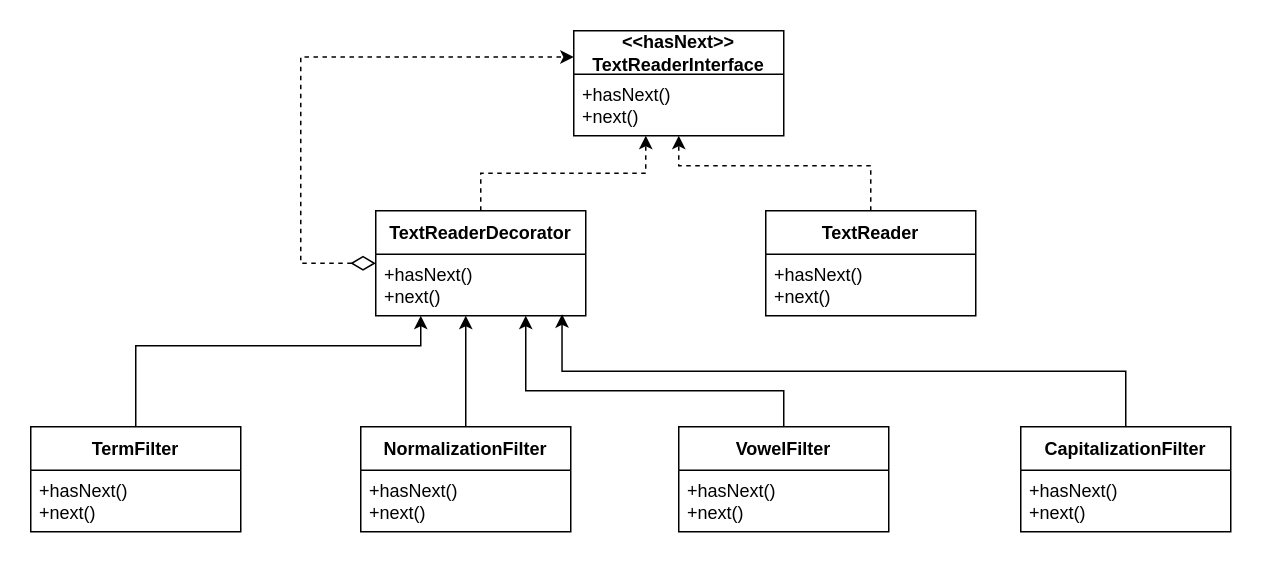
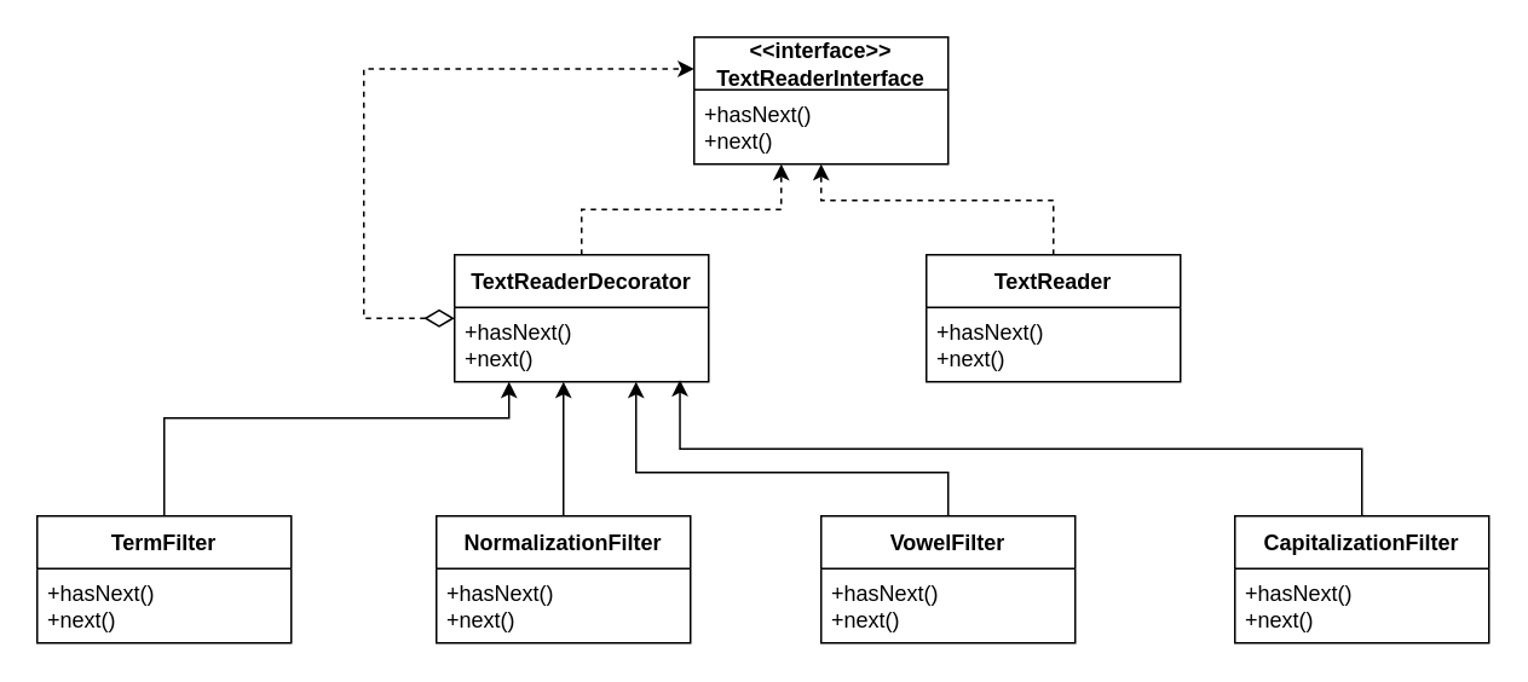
  <mxCell id="0" />
  <mxCell id="1" parent="0" />
- <mxCell id="2" value="&amp;lt;&amp;lt;hasNext&amp;gt;&amp;gt;&lt;br&gt;TextReaderInterface" style="swimlane;fontStyle=1;align=center;verticalAlign=middle;childLayout=stackLayout;horizontal=1;startSize=29;horizontalStack=0;resizeParent=1;resizeParentMax=0;resizeLast=0;collapsible=0;marginBottom=0;html=1;whiteSpace=wrap;" vertex="1" parent="1"><mxGeometry x="382" y="20" width="140" height="70" as="geometry" /></mxCell>
+ <mxCell id="2" value="&amp;lt;&amp;lt;interface&amp;gt;&amp;gt;&lt;br&gt;TextReaderInterface" style="swimlane;fontStyle=1;align=center;verticalAlign=middle;childLayout=stackLayout;horizontal=1;startSize=29;horizontalStack=0;resizeParent=1;resizeParentMax=0;resizeLast=0;collapsible=0;marginBottom=0;html=1;whiteSpace=wrap;" vertex="1" parent="1"><mxGeometry x="382" y="20" width="140" height="70" as="geometry" /></mxCell>
  <mxCell id="3" value="+hasNext()&lt;br&gt;+next()" style="text;html=1;strokeColor=none;fillColor=none;align=left;verticalAlign=middle;spacingLeft=4;spacingRight=4;overflow=hidden;rotatable=0;points=[[0,0.5],[1,0.5]];portConstraint=eastwest;whiteSpace=wrap;" vertex="1" parent="2"><mxGeometry y="29" width="140" height="41" as="geometry" /></mxCell>
  <mxCell id="4" style="edgeStyle=orthogonalEdgeStyle;rounded=0;orthogonalLoop=1;jettySize=auto;html=1;entryX=0.343;entryY=1;entryDx=0;entryDy=0;entryPerimeter=0;dashed=1;" edge="1" parent="1" source="6" target="3"><mxGeometry relative="1" as="geometry" /></mxCell>
  <mxCell id="5" style="edgeStyle=orthogonalEdgeStyle;rounded=0;orthogonalLoop=1;jettySize=auto;html=1;entryX=0;entryY=0.25;entryDx=0;entryDy=0;startArrow=diamondThin;startFill=0;startSize=14;dashed=1;" edge="1" parent="1" source="6" target="2"><mxGeometry relative="1" as="geometry"><Array as="points"><mxPoint x="200" y="175" /><mxPoint x="200" y="38" /></Array></mxGeometry></mxCell>
  <mxCell id="6" value="TextReaderDecorator" style="swimlane;fontStyle=1;align=center;verticalAlign=middle;childLayout=stackLayout;horizontal=1;startSize=29;horizontalStack=0;resizeParent=1;resizeParentMax=0;resizeLast=0;collapsible=0;marginBottom=0;html=1;whiteSpace=wrap;" vertex="1" parent="1"><mxGeometry x="250" y="140" width="140" height="70" as="geometry" /></mxCell>
  <mxCell id="7" value="+hasNext()&lt;br&gt;+next()" style="text;html=1;strokeColor=none;fillColor=none;align=left;verticalAlign=middle;spacingLeft=4;spacingRight=4;overflow=hidden;rotatable=0;points=[[0,0.5],[1,0.5]];portConstraint=eastwest;whiteSpace=wrap;" vertex="1" parent="6"><mxGeometry y="29" width="140" height="41" as="geometry" /></mxCell>
  <mxCell id="8" style="edgeStyle=orthogonalEdgeStyle;rounded=0;orthogonalLoop=1;jettySize=auto;html=1;dashed=1;" edge="1" parent="1" source="9" target="3"><mxGeometry relative="1" as="geometry"><Array as="points"><mxPoint x="580" y="110" /><mxPoint x="452" y="110" /></Array></mxGeometry></mxCell>
  <mxCell id="9" value="TextReader" style="swimlane;fontStyle=1;align=center;verticalAlign=middle;childLayout=stackLayout;horizontal=1;startSize=29;horizontalStack=0;resizeParent=1;resizeParentMax=0;resizeLast=0;collapsible=0;marginBottom=0;html=1;whiteSpace=wrap;" vertex="1" parent="1"><mxGeometry x="510" y="140" width="140" height="70" as="geometry" /></mxCell>
  <mxCell id="10" value="+hasNext()&lt;br&gt;+next()" style="text;html=1;strokeColor=none;fillColor=none;align=left;verticalAlign=middle;spacingLeft=4;spacingRight=4;overflow=hidden;rotatable=0;points=[[0,0.5],[1,0.5]];portConstraint=eastwest;whiteSpace=wrap;" vertex="1" parent="9"><mxGeometry y="29" width="140" height="41" as="geometry" /></mxCell>
  <mxCell id="11" style="edgeStyle=orthogonalEdgeStyle;rounded=0;orthogonalLoop=1;jettySize=auto;html=1;" edge="1" parent="1" source="12" target="7"><mxGeometry relative="1" as="geometry"><Array as="points"><mxPoint x="310" y="230" /><mxPoint x="310" y="230" /></Array></mxGeometry></mxCell>
  <mxCell id="12" value="NormalizationFilter" style="swimlane;fontStyle=1;align=center;verticalAlign=middle;childLayout=stackLayout;horizontal=1;startSize=29;horizontalStack=0;resizeParent=1;resizeParentMax=0;resizeLast=0;collapsible=0;marginBottom=0;html=1;whiteSpace=wrap;" vertex="1" parent="1"><mxGeometry x="240" y="284" width="140" height="70" as="geometry" /></mxCell>
  <mxCell id="13" value="+hasNext()&lt;br&gt;+next()" style="text;html=1;strokeColor=none;fillColor=none;align=left;verticalAlign=middle;spacingLeft=4;spacingRight=4;overflow=hidden;rotatable=0;points=[[0,0.5],[1,0.5]];portConstraint=eastwest;whiteSpace=wrap;" vertex="1" parent="12"><mxGeometry y="29" width="140" height="41" as="geometry" /></mxCell>
  <mxCell id="14" style="edgeStyle=orthogonalEdgeStyle;rounded=0;orthogonalLoop=1;jettySize=auto;html=1;" edge="1" parent="1" source="15" target="7"><mxGeometry relative="1" as="geometry"><Array as="points"><mxPoint x="90" y="230" /><mxPoint x="280" y="230" /></Array></mxGeometry></mxCell>
  <mxCell id="15" value="TermFilter" style="swimlane;fontStyle=1;align=center;verticalAlign=middle;childLayout=stackLayout;horizontal=1;startSize=29;horizontalStack=0;resizeParent=1;resizeParentMax=0;resizeLast=0;collapsible=0;marginBottom=0;html=1;whiteSpace=wrap;" vertex="1" parent="1"><mxGeometry x="20" y="284" width="140" height="70" as="geometry" /></mxCell>
  <mxCell id="16" value="+hasNext()&lt;br&gt;+next()" style="text;html=1;strokeColor=none;fillColor=none;align=left;verticalAlign=middle;spacingLeft=4;spacingRight=4;overflow=hidden;rotatable=0;points=[[0,0.5],[1,0.5]];portConstraint=eastwest;whiteSpace=wrap;" vertex="1" parent="15"><mxGeometry y="29" width="140" height="41" as="geometry" /></mxCell>
  <mxCell id="17" style="edgeStyle=orthogonalEdgeStyle;rounded=0;orthogonalLoop=1;jettySize=auto;html=1;" edge="1" parent="1" source="18" target="7"><mxGeometry relative="1" as="geometry"><Array as="points"><mxPoint x="522" y="260" /><mxPoint x="350" y="260" /></Array></mxGeometry></mxCell>
  <mxCell id="18" value="VowelFilter" style="swimlane;fontStyle=1;align=center;verticalAlign=middle;childLayout=stackLayout;horizontal=1;startSize=29;horizontalStack=0;resizeParent=1;resizeParentMax=0;resizeLast=0;collapsible=0;marginBottom=0;html=1;whiteSpace=wrap;" vertex="1" parent="1"><mxGeometry x="452" y="284" width="140" height="70" as="geometry" /></mxCell>
  <mxCell id="19" value="+hasNext()&lt;br&gt;+next()" style="text;html=1;strokeColor=none;fillColor=none;align=left;verticalAlign=middle;spacingLeft=4;spacingRight=4;overflow=hidden;rotatable=0;points=[[0,0.5],[1,0.5]];portConstraint=eastwest;whiteSpace=wrap;" vertex="1" parent="18"><mxGeometry y="29" width="140" height="41" as="geometry" /></mxCell>
  <mxCell id="20" style="edgeStyle=orthogonalEdgeStyle;rounded=0;orthogonalLoop=1;jettySize=auto;html=1;entryX=0.887;entryY=0.976;entryDx=0;entryDy=0;entryPerimeter=0;" edge="1" parent="1" source="21" target="7"><mxGeometry relative="1" as="geometry" /></mxCell>
  <mxCell id="21" value="CapitalizationFilter" style="swimlane;fontStyle=1;align=center;verticalAlign=middle;childLayout=stackLayout;horizontal=1;startSize=29;horizontalStack=0;resizeParent=1;resizeParentMax=0;resizeLast=0;collapsible=0;marginBottom=0;html=1;whiteSpace=wrap;" vertex="1" parent="1"><mxGeometry x="680" y="284" width="140" height="70" as="geometry" /></mxCell>
  <mxCell id="22" value="+hasNext()&lt;br&gt;+next()" style="text;html=1;strokeColor=none;fillColor=none;align=left;verticalAlign=middle;spacingLeft=4;spacingRight=4;overflow=hidden;rotatable=0;points=[[0,0.5],[1,0.5]];portConstraint=eastwest;whiteSpace=wrap;" vertex="1" parent="21"><mxGeometry y="29" width="140" height="41" as="geometry" /></mxCell>
